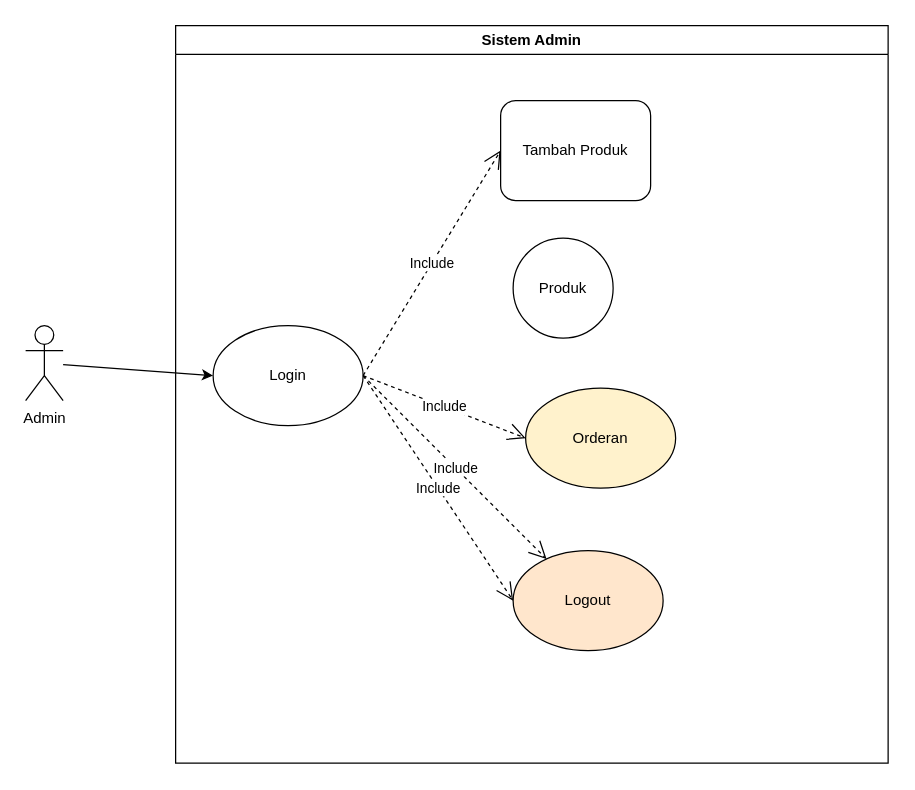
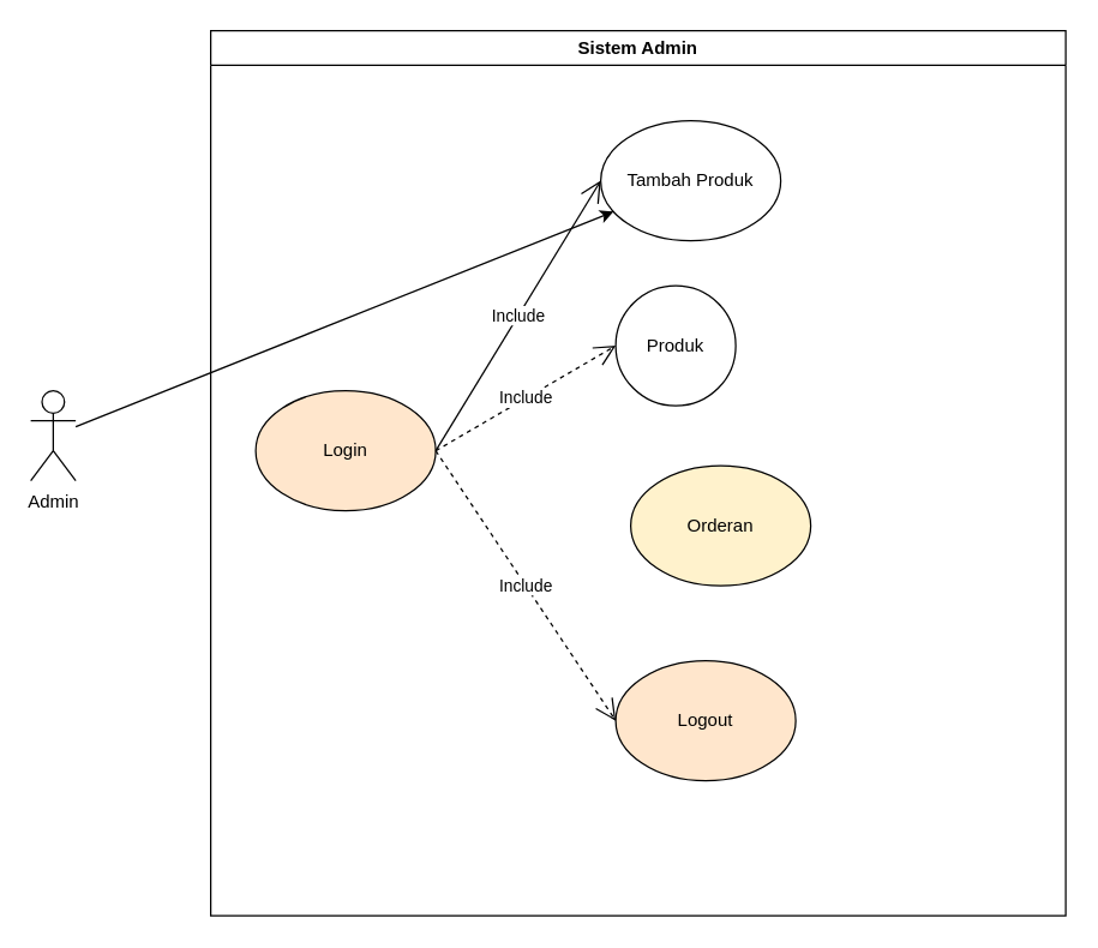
  <mxCell id="0" />
  <mxCell id="1" parent="0" />
  <mxCell id="2" value="Sistem Admin" style="swimlane;whiteSpace=wrap;html=1;" vertex="1" parent="1"><mxGeometry x="140" y="20" width="570" height="590" as="geometry" /></mxCell>
- <mxCell id="3" value="Login" style="ellipse;whiteSpace=wrap;html=1;" vertex="1" parent="2"><mxGeometry x="30" y="240" width="120" height="80" as="geometry" /></mxCell>
- <mxCell id="4" value="Tambah Produk" style="whiteSpace=wrap;html=1;rounded=1;" vertex="1" parent="2"><mxGeometry x="260" y="60" width="120" height="80" as="geometry" /></mxCell>
+ <mxCell id="3" value="Login" style="ellipse;whiteSpace=wrap;html=1;fillColor=#ffe6cc;" vertex="1" parent="2"><mxGeometry x="30" y="240" width="120" height="80" as="geometry" /></mxCell>
+ <mxCell id="4" value="Tambah Produk" style="ellipse;whiteSpace=wrap;html=1;" vertex="1" parent="2"><mxGeometry x="260" y="60" width="120" height="80" as="geometry" /></mxCell>
  <mxCell id="5" value="Produk" style="ellipse;whiteSpace=wrap;html=1;" vertex="1" parent="2"><mxGeometry x="270" y="170" width="80" height="80" as="geometry" /></mxCell>
  <mxCell id="6" value="Orderan" style="ellipse;whiteSpace=wrap;html=1;fillColor=#fff2cc;" vertex="1" parent="2"><mxGeometry x="280" y="290" width="120" height="80" as="geometry" /></mxCell>
  <mxCell id="7" value="Logout" style="ellipse;whiteSpace=wrap;html=1;fillColor=#ffe6cc;" vertex="1" parent="2"><mxGeometry x="270" y="420" width="120" height="80" as="geometry" /></mxCell>
- <mxCell id="8" value="Include" style="endArrow=open;endSize=12;dashed=1;html=1;rounded=0;exitX=1;exitY=0.5;exitDx=0;exitDy=0;entryX=0;entryY=0.5;entryDx=0;entryDy=0;" edge="1" parent="2" source="3" target="4"><mxGeometry width="160" relative="1" as="geometry"><mxPoint x="110" y="300" as="sourcePoint" /><mxPoint x="270" y="300" as="targetPoint" /></mxGeometry></mxCell>
- <mxCell id="9" value="Include" style="endArrow=open;endSize=12;dashed=1;html=1;rounded=0;exitX=1;exitY=0.5;exitDx=0;exitDy=0;" edge="1" parent="2" source="3" target="7"><mxGeometry width="160" relative="1" as="geometry"><mxPoint x="150" y="590" as="sourcePoint" /><mxPoint x="260" y="410" as="targetPoint" /></mxGeometry></mxCell>
- <mxCell id="10" value="Include" style="endArrow=open;endSize=12;dashed=1;html=1;rounded=0;exitX=1;exitY=0.5;exitDx=0;exitDy=0;entryX=0;entryY=0.5;entryDx=0;entryDy=0;" edge="1" parent="2" source="3" target="6"><mxGeometry width="160" relative="1" as="geometry"><mxPoint x="50" y="500" as="sourcePoint" /><mxPoint x="170" y="430" as="targetPoint" /></mxGeometry></mxCell>
+ <mxCell id="8" value="Include" style="endArrow=open;endSize=12;dashed=0;html=1;rounded=0;exitX=1;exitY=0.5;exitDx=0;exitDy=0;entryX=0;entryY=0.5;entryDx=0;entryDy=0;" edge="1" parent="2" source="3" target="4"><mxGeometry width="160" relative="1" as="geometry"><mxPoint x="110" y="300" as="sourcePoint" /><mxPoint x="270" y="300" as="targetPoint" /></mxGeometry></mxCell>
+ <mxCell id="9" value="Include" style="endArrow=open;endSize=12;dashed=1;html=1;rounded=0;exitX=1;exitY=0.5;exitDx=0;exitDy=0;entryX=0;entryY=0.5;entryDx=0;entryDy=0;" edge="1" parent="2" source="3" target="5"><mxGeometry width="160" relative="1" as="geometry"><mxPoint x="150" y="590" as="sourcePoint" /><mxPoint x="260" y="410" as="targetPoint" /></mxGeometry></mxCell>
  <mxCell id="11" value="Admin" style="shape=umlActor;verticalLabelPosition=bottom;verticalAlign=top;html=1;outlineConnect=0;" vertex="1" parent="1"><mxGeometry x="20" y="260" width="30" height="60" as="geometry" /></mxCell>
- <mxCell id="12" value="" style="endArrow=classic;html=1;rounded=0;entryX=0;entryY=0.5;entryDx=0;entryDy=0;" edge="1" parent="1" source="11" target="3"><mxGeometry width="50" height="50" relative="1" as="geometry"><mxPoint x="300" y="340" as="sourcePoint" /><mxPoint x="350" y="290" as="targetPoint" /></mxGeometry></mxCell>
+ <mxCell id="12" value="" style="endArrow=classic;html=1;rounded=0;" edge="1" parent="1" source="11" target="4"><mxGeometry width="50" height="50" relative="1" as="geometry"><mxPoint x="300" y="340" as="sourcePoint" /><mxPoint x="350" y="290" as="targetPoint" /></mxGeometry></mxCell>
  <mxCell id="13" value="Include" style="endArrow=open;endSize=12;dashed=1;html=1;rounded=0;entryX=0;entryY=0.5;entryDx=0;entryDy=0;" edge="1" parent="1" target="7"><mxGeometry width="160" relative="1" as="geometry"><mxPoint x="290" y="300" as="sourcePoint" /><mxPoint x="420" y="460" as="targetPoint" /></mxGeometry></mxCell>
